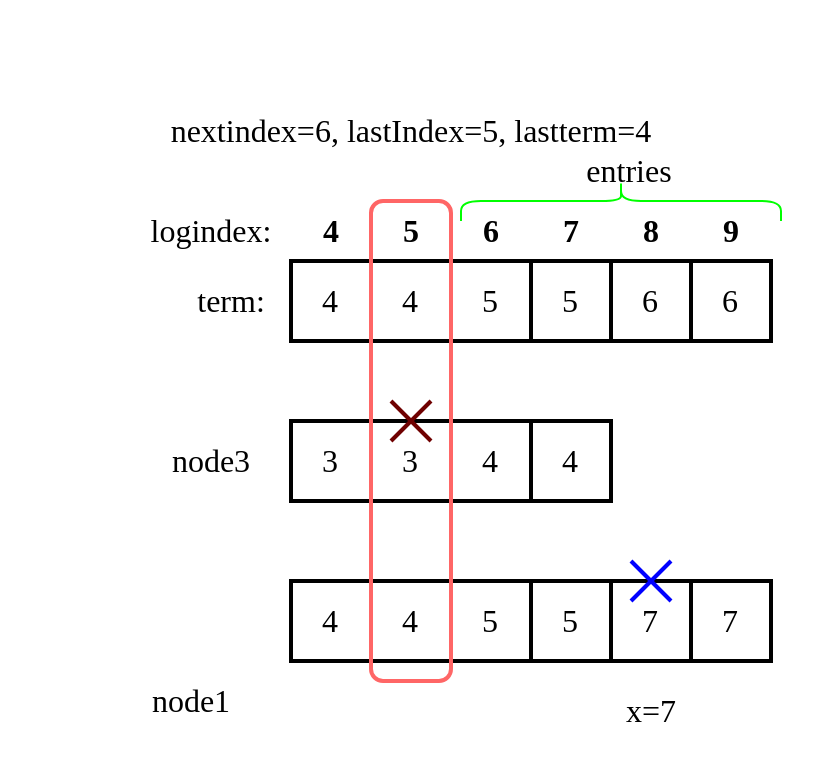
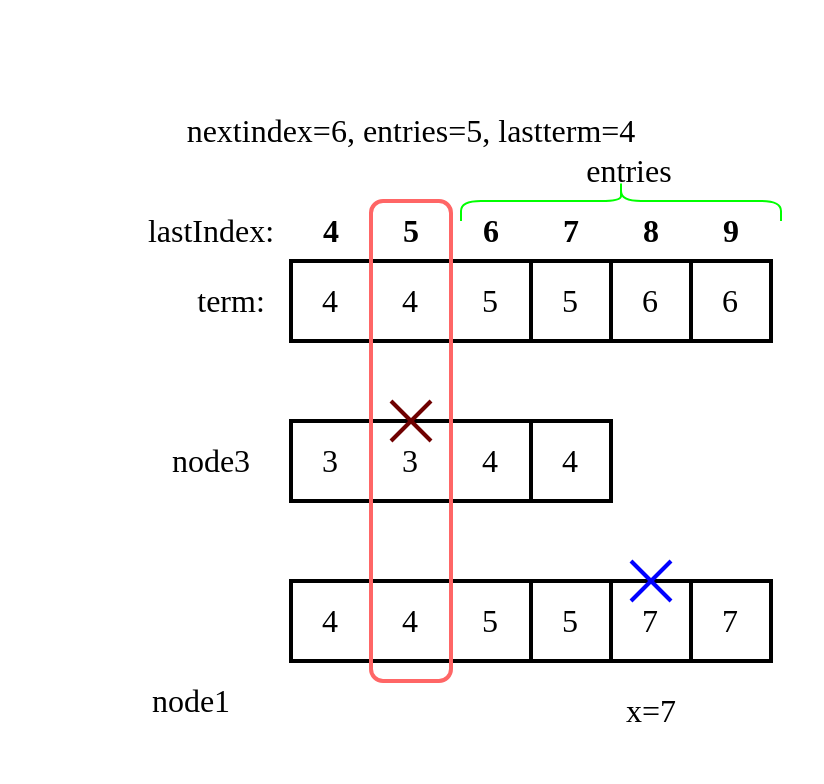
  <mxCell id="0" />
  <mxCell id="1" parent="0" />
  <mxCell id="2" value="3" style="whiteSpace=wrap;html=1;aspect=fixed;strokeWidth=2;fontSize=16;fontFamily=Lucida Console;" parent="1" vertex="1"><mxGeometry x="185" y="210" width="40" height="40" as="geometry" /></mxCell>
  <mxCell id="3" value="4" style="whiteSpace=wrap;html=1;aspect=fixed;strokeWidth=2;fontSize=16;fontFamily=Lucida Console;" parent="1" vertex="1"><mxGeometry x="145" y="130" width="40" height="40" as="geometry" /></mxCell>
  <mxCell id="4" value="4" style="whiteSpace=wrap;html=1;aspect=fixed;strokeWidth=2;fontSize=16;fontFamily=Lucida Console;" parent="1" vertex="1"><mxGeometry x="185" y="130" width="40" height="40" as="geometry" /></mxCell>
  <mxCell id="5" value="5" style="whiteSpace=wrap;html=1;aspect=fixed;strokeWidth=2;fontSize=16;fontFamily=Lucida Console;" parent="1" vertex="1"><mxGeometry x="225" y="130" width="40" height="40" as="geometry" /></mxCell>
  <mxCell id="6" value="5" style="whiteSpace=wrap;html=1;aspect=fixed;strokeWidth=2;fontSize=16;fontFamily=Lucida Console;" parent="1" vertex="1"><mxGeometry x="265" y="130" width="40" height="40" as="geometry" /></mxCell>
  <mxCell id="7" value="6" style="whiteSpace=wrap;html=1;aspect=fixed;strokeWidth=2;fontSize=16;fontFamily=Lucida Console;" parent="1" vertex="1"><mxGeometry x="305" y="130" width="40" height="40" as="geometry" /></mxCell>
  <mxCell id="8" value="6" style="whiteSpace=wrap;html=1;aspect=fixed;strokeWidth=2;fontSize=16;fontFamily=Lucida Console;" parent="1" vertex="1"><mxGeometry x="345" y="130" width="40" height="40" as="geometry" /></mxCell>
  <mxCell id="9" value="3" style="whiteSpace=wrap;html=1;aspect=fixed;strokeWidth=2;fontSize=16;fontFamily=Lucida Console;" parent="1" vertex="1"><mxGeometry x="145" y="210" width="40" height="40" as="geometry" /></mxCell>
  <mxCell id="10" value="4" style="whiteSpace=wrap;html=1;aspect=fixed;strokeWidth=2;fontSize=16;fontFamily=Lucida Console;" parent="1" vertex="1"><mxGeometry x="225" y="210" width="40" height="40" as="geometry" /></mxCell>
  <mxCell id="11" value="4" style="whiteSpace=wrap;html=1;aspect=fixed;strokeWidth=2;fontSize=16;fontFamily=Lucida Console;" parent="1" vertex="1"><mxGeometry x="265" y="210" width="40" height="40" as="geometry" /></mxCell>
  <mxCell id="12" value="4" style="whiteSpace=wrap;html=1;aspect=fixed;strokeWidth=2;fontSize=16;fontFamily=Lucida Console;" parent="1" vertex="1"><mxGeometry x="145" y="290" width="40" height="40" as="geometry" /></mxCell>
  <mxCell id="13" value="4" style="whiteSpace=wrap;html=1;aspect=fixed;strokeWidth=2;fontSize=16;fontFamily=Lucida Console;" parent="1" vertex="1"><mxGeometry x="185" y="290" width="40" height="40" as="geometry" /></mxCell>
  <mxCell id="14" value="5" style="whiteSpace=wrap;html=1;aspect=fixed;strokeWidth=2;fontSize=16;fontFamily=Lucida Console;" parent="1" vertex="1"><mxGeometry x="225" y="290" width="40" height="40" as="geometry" /></mxCell>
  <mxCell id="15" value="5" style="whiteSpace=wrap;html=1;aspect=fixed;strokeWidth=2;fontSize=16;fontFamily=Lucida Console;" parent="1" vertex="1"><mxGeometry x="265" y="290" width="40" height="40" as="geometry" /></mxCell>
  <mxCell id="16" value="7" style="whiteSpace=wrap;html=1;aspect=fixed;strokeWidth=2;fontSize=16;fontFamily=Lucida Console;" parent="1" vertex="1"><mxGeometry x="305" y="290" width="40" height="40" as="geometry" /></mxCell>
  <mxCell id="17" value="7" style="whiteSpace=wrap;html=1;aspect=fixed;strokeWidth=2;fontSize=16;fontFamily=Lucida Console;" parent="1" vertex="1"><mxGeometry x="345" y="290" width="40" height="40" as="geometry" /></mxCell>
  <mxCell id="18" value="&lt;b style=&quot;font-size: 16px;&quot;&gt;&lt;font style=&quot;font-size: 16px;&quot;&gt;4&lt;/font&gt;&lt;/b&gt;" style="text;html=1;align=center;verticalAlign=middle;resizable=0;points=[];autosize=1;strokeColor=none;fillColor=none;fontSize=16;fontFamily=Lucida Console;" parent="1" vertex="1"><mxGeometry x="150" y="100" width="30" height="30" as="geometry" /></mxCell>
  <mxCell id="19" value="&lt;b style=&quot;font-size: 16px;&quot;&gt;&lt;font style=&quot;font-size: 16px;&quot;&gt;6&lt;/font&gt;&lt;/b&gt;" style="text;html=1;align=center;verticalAlign=middle;resizable=0;points=[];autosize=1;strokeColor=none;fillColor=none;fontSize=16;fontFamily=Lucida Console;" parent="1" vertex="1"><mxGeometry x="230" y="100" width="30" height="30" as="geometry" /></mxCell>
  <mxCell id="20" value="&lt;b style=&quot;font-size: 16px;&quot;&gt;&lt;font style=&quot;font-size: 16px;&quot;&gt;5&lt;/font&gt;&lt;/b&gt;" style="text;html=1;align=center;verticalAlign=middle;resizable=0;points=[];autosize=1;strokeColor=none;fillColor=none;fontSize=16;fontFamily=Lucida Console;" parent="1" vertex="1"><mxGeometry x="190" y="100" width="30" height="30" as="geometry" /></mxCell>
  <mxCell id="21" value="&lt;b style=&quot;font-size: 16px;&quot;&gt;&lt;font style=&quot;font-size: 16px;&quot;&gt;8&lt;/font&gt;&lt;/b&gt;" style="text;html=1;align=center;verticalAlign=middle;resizable=0;points=[];autosize=1;strokeColor=none;fillColor=none;fontSize=16;fontFamily=Lucida Console;" parent="1" vertex="1"><mxGeometry x="310" y="100" width="30" height="30" as="geometry" /></mxCell>
  <mxCell id="22" value="&lt;b style=&quot;font-size: 16px;&quot;&gt;&lt;font style=&quot;font-size: 16px;&quot;&gt;7&lt;/font&gt;&lt;/b&gt;" style="text;html=1;align=center;verticalAlign=middle;resizable=0;points=[];autosize=1;strokeColor=none;fillColor=none;fontSize=16;fontFamily=Lucida Console;" parent="1" vertex="1"><mxGeometry x="270" y="100" width="30" height="30" as="geometry" /></mxCell>
  <mxCell id="23" value="&lt;b style=&quot;font-size: 16px;&quot;&gt;&lt;font style=&quot;font-size: 16px;&quot;&gt;9&lt;/font&gt;&lt;/b&gt;" style="text;html=1;align=center;verticalAlign=middle;resizable=0;points=[];autosize=1;strokeColor=none;fillColor=none;fontSize=16;fontFamily=Lucida Console;" parent="1" vertex="1"><mxGeometry x="350" y="100" width="30" height="30" as="geometry" /></mxCell>
- <mxCell id="24" value="logindex:" style="text;html=1;align=center;verticalAlign=middle;resizable=0;points=[];autosize=1;strokeColor=none;fillColor=none;fontSize=16;strokeWidth=2;fontFamily=Lucida Console;" parent="1" vertex="1"><mxGeometry x="50" y="100" width="110" height="30" as="geometry" /></mxCell>
+ <mxCell id="24" value="lastIndex:" style="text;html=1;align=center;verticalAlign=middle;resizable=0;points=[];autosize=1;strokeColor=none;fillColor=none;fontSize=16;strokeWidth=2;fontFamily=Lucida Console;" parent="1" vertex="1"><mxGeometry x="50" y="100" width="110" height="30" as="geometry" /></mxCell>
  <mxCell id="25" value="term:" style="text;html=1;align=center;verticalAlign=middle;resizable=0;points=[];autosize=1;strokeColor=none;fillColor=none;fontSize=16;fontFamily=Lucida Console;" parent="1" vertex="1"><mxGeometry x="80" y="135" width="70" height="30" as="geometry" /></mxCell>
  <mxCell id="26" value="" style="rounded=1;whiteSpace=wrap;html=1;strokeWidth=2;fontSize=16;labelBackgroundColor=none;fillColor=none;strokeColor=#FF6666;fontFamily=Lucida Console;" parent="1" vertex="1"><mxGeometry x="185" y="100" width="40" height="240" as="geometry" /></mxCell>
  <mxCell id="27" value="" style="endArrow=none;html=1;fontSize=16;fillColor=#a20025;strokeColor=#6F0000;strokeWidth=2;fontFamily=Lucida Console;" parent="1" edge="1"><mxGeometry width="50" height="50" relative="1" as="geometry"><mxPoint x="195" y="220" as="sourcePoint" /><mxPoint x="215" y="200" as="targetPoint" /></mxGeometry></mxCell>
  <mxCell id="28" value="" style="endArrow=none;html=1;fontSize=16;fillColor=#a20025;strokeColor=#6F0000;strokeWidth=2;fontFamily=Lucida Console;" parent="1" edge="1"><mxGeometry width="50" height="50" relative="1" as="geometry"><mxPoint x="215" y="220" as="sourcePoint" /><mxPoint x="195" y="200" as="targetPoint" /></mxGeometry></mxCell>
  <mxCell id="29" value="x=7" style="text;html=1;align=center;verticalAlign=middle;resizable=0;points=[];autosize=1;strokeColor=none;fillColor=none;fontSize=16;fontFamily=Lucida Console;" parent="1" vertex="1"><mxGeometry x="300" y="340" width="50" height="30" as="geometry" /></mxCell>
  <mxCell id="30" value="entries" style="text;html=1;align=center;verticalAlign=middle;resizable=0;points=[];autosize=1;strokeColor=none;fillColor=none;fontSize=16;fontFamily=Lucida Console;" parent="1" vertex="1"><mxGeometry x="269" y="70" width="90" height="30" as="geometry" /></mxCell>
  <mxCell id="31" value="" style="endArrow=none;html=1;fontSize=16;fillColor=#a20025;strokeColor=#0000FF;strokeWidth=2;fontFamily=Lucida Console;" parent="1" edge="1"><mxGeometry width="50" height="50" relative="1" as="geometry"><mxPoint x="315" y="300" as="sourcePoint" /><mxPoint x="335" y="280" as="targetPoint" /></mxGeometry></mxCell>
  <mxCell id="32" value="" style="endArrow=none;html=1;fontSize=16;fillColor=#a20025;strokeColor=#0000FF;strokeWidth=2;fontFamily=Lucida Console;" parent="1" edge="1"><mxGeometry width="50" height="50" relative="1" as="geometry"><mxPoint x="335" y="300" as="sourcePoint" /><mxPoint x="315" y="280" as="targetPoint" /></mxGeometry></mxCell>
- <mxCell id="33" value="&lt;div style=&quot;orphans: 4; text-align: left;&quot;&gt;&lt;span style=&quot;background-color: initial;&quot;&gt;nextindex=6, lastIndex=5, lastterm=4&lt;/span&gt;&lt;/div&gt;" style="text;html=1;align=center;verticalAlign=middle;resizable=0;points=[];autosize=1;strokeColor=none;fillColor=none;fontSize=16;fontFamily=Lucida Console;" parent="1" vertex="1"><mxGeometry x="20" y="50" width="370" height="30" as="geometry" /></mxCell>
+ <mxCell id="33" value="&lt;div style=&quot;orphans: 4; text-align: left;&quot;&gt;&lt;span style=&quot;background-color: initial;&quot;&gt;nextindex=6, entries=5, lastterm=4&lt;/span&gt;&lt;/div&gt;" style="text;html=1;align=center;verticalAlign=middle;resizable=0;points=[];autosize=1;strokeColor=none;fillColor=none;fontSize=16;fontFamily=Lucida Console;" parent="1" vertex="1"><mxGeometry x="20" y="50" width="370" height="30" as="geometry" /></mxCell>
  <mxCell id="34" value="node3" style="text;html=1;align=center;verticalAlign=middle;resizable=0;points=[];autosize=1;strokeColor=none;fillColor=none;fontSize=16;fontFamily=Lucida Console;" parent="1" vertex="1"><mxGeometry x="70" y="215" width="70" height="30" as="geometry" /></mxCell>
  <mxCell id="35" value="node1" style="text;html=1;align=center;verticalAlign=middle;resizable=0;points=[];autosize=1;strokeColor=none;fillColor=none;fontSize=16;fontFamily=Lucida Console;" parent="1" vertex="1"><mxGeometry x="60" y="335" width="70" height="30" as="geometry" /></mxCell>
  <mxCell id="36" value="" style="shape=curlyBracket;whiteSpace=wrap;html=1;rounded=1;labelPosition=left;verticalLabelPosition=middle;align=right;verticalAlign=middle;strokeColor=#00FF00;rotation=90;" vertex="1" parent="1"><mxGeometry x="300" y="20" width="20" height="160" as="geometry" /></mxCell>
